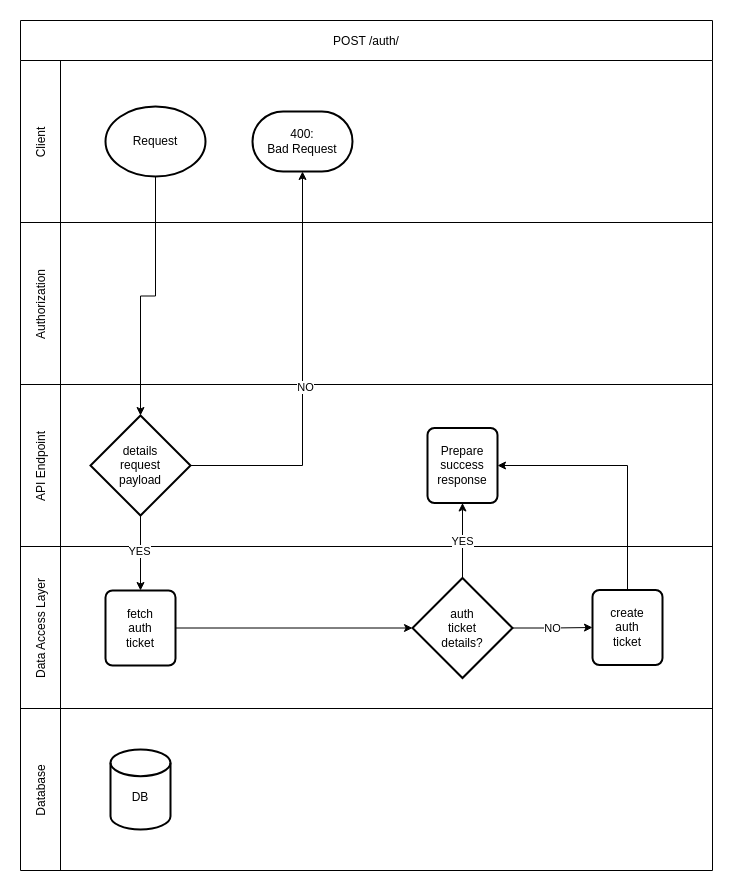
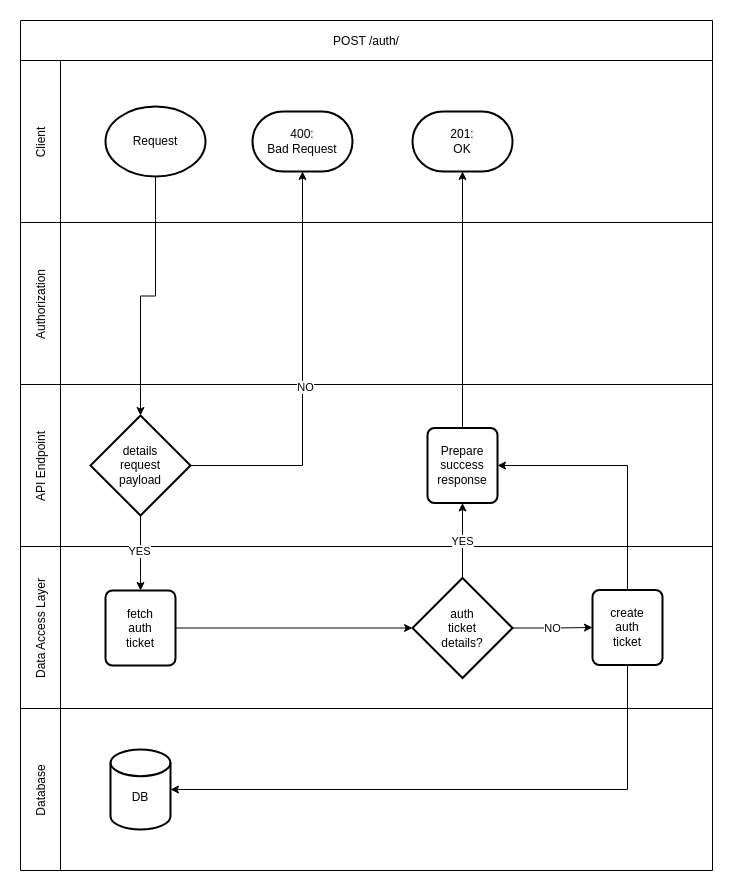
  <mxCell id="0" />
  <mxCell id="1" parent="0" />
  <mxCell id="2" value="POST /auth/" style="shape=table;childLayout=tableLayout;startSize=40;collapsible=0;recursiveResize=0;expand=0;" parent="1" vertex="1"><mxGeometry x="20" y="20" width="692" height="850" as="geometry" /></mxCell>
  <mxCell id="3" value="Client" style="shape=tableRow;horizontal=0;swimlaneHead=0;swimlaneBody=0;top=0;left=0;strokeColor=inherit;bottom=0;right=0;dropTarget=0;fontStyle=0;fillColor=none;points=[[0,0.5],[1,0.5]];portConstraint=eastwest;startSize=40;collapsible=0;recursiveResize=0;expand=0;" parent="2" vertex="1"><mxGeometry y="40" width="692" height="162" as="geometry" /></mxCell>
  <mxCell id="4" value="" style="swimlane;swimlaneHead=0;swimlaneBody=0;fontStyle=0;connectable=0;strokeColor=inherit;fillColor=none;startSize=0;collapsible=0;recursiveResize=0;expand=0;" parent="3" vertex="1"><mxGeometry x="40" width="652" height="162" as="geometry"><mxRectangle width="652" height="162" as="alternateBounds" /></mxGeometry></mxCell>
  <mxCell id="5" value="Request" style="strokeWidth=2;html=1;shape=mxgraph.flowchart.start_1;whiteSpace=wrap;" parent="4" vertex="1"><mxGeometry x="45" y="46" width="100" height="70" as="geometry" /></mxCell>
  <mxCell id="6" value="400:&lt;div&gt;Bad Request&lt;/div&gt;" style="strokeWidth=2;html=1;shape=mxgraph.flowchart.terminator;whiteSpace=wrap;" vertex="1" parent="4"><mxGeometry x="192" y="51" width="100" height="60" as="geometry" /></mxCell>
+ <mxCell id="7" value="201:&lt;div&gt;OK&lt;/div&gt;" style="strokeWidth=2;html=1;shape=mxgraph.flowchart.terminator;whiteSpace=wrap;" vertex="1" parent="4"><mxGeometry x="352" y="51" width="100" height="60" as="geometry" /></mxCell>
  <mxCell id="8" value="Authorization" style="shape=tableRow;horizontal=0;swimlaneHead=0;swimlaneBody=0;top=0;left=0;strokeColor=inherit;bottom=0;right=0;dropTarget=0;fontStyle=0;fillColor=none;points=[[0,0.5],[1,0.5]];portConstraint=eastwest;startSize=40;collapsible=0;recursiveResize=0;expand=0;" parent="2" vertex="1"><mxGeometry y="202" width="692" height="162" as="geometry" /></mxCell>
  <mxCell id="9" value="" style="swimlane;swimlaneHead=0;swimlaneBody=0;fontStyle=0;connectable=0;strokeColor=inherit;fillColor=none;startSize=0;collapsible=0;recursiveResize=0;expand=0;" parent="8" vertex="1"><mxGeometry x="40" width="652" height="162" as="geometry"><mxRectangle width="652" height="162" as="alternateBounds" /></mxGeometry></mxCell>
  <mxCell id="10" value="API Endpoint" style="shape=tableRow;horizontal=0;swimlaneHead=0;swimlaneBody=0;top=0;left=0;strokeColor=inherit;bottom=0;right=0;dropTarget=0;fontStyle=0;fillColor=none;points=[[0,0.5],[1,0.5]];portConstraint=eastwest;startSize=40;collapsible=0;recursiveResize=0;expand=0;" parent="2" vertex="1"><mxGeometry y="364" width="692" height="162" as="geometry" /></mxCell>
  <mxCell id="11" style="swimlane;swimlaneHead=0;swimlaneBody=0;fontStyle=0;connectable=0;strokeColor=inherit;fillColor=none;startSize=0;collapsible=0;recursiveResize=0;expand=0;" parent="10" vertex="1"><mxGeometry x="40" width="652" height="162" as="geometry"><mxRectangle width="652" height="162" as="alternateBounds" /></mxGeometry></mxCell>
  <mxCell id="12" value="details&lt;div&gt;request&lt;/div&gt;&lt;div&gt;payload&lt;/div&gt;" style="strokeWidth=2;html=1;shape=mxgraph.flowchart.decision;whiteSpace=wrap;" vertex="1" parent="11"><mxGeometry x="30" y="31" width="100" height="100" as="geometry" /></mxCell>
  <mxCell id="13" value="Prepare&lt;br&gt;success&lt;br&gt;response" style="rounded=1;whiteSpace=wrap;html=1;absoluteArcSize=1;arcSize=14;strokeWidth=2;shadow=0;glass=0;sketch=0;gradientColor=none;" vertex="1" parent="11"><mxGeometry x="367" y="43.5" width="70" height="75" as="geometry" /></mxCell>
  <mxCell id="14" value="Data Access Layer" style="shape=tableRow;horizontal=0;swimlaneHead=0;swimlaneBody=0;top=0;left=0;strokeColor=inherit;bottom=0;right=0;dropTarget=0;fontStyle=0;fillColor=none;points=[[0,0.5],[1,0.5]];portConstraint=eastwest;startSize=40;collapsible=0;recursiveResize=0;expand=0;" parent="2" vertex="1"><mxGeometry y="526" width="692" height="162" as="geometry" /></mxCell>
  <mxCell id="15" style="swimlane;swimlaneHead=0;swimlaneBody=0;fontStyle=0;connectable=0;strokeColor=inherit;fillColor=none;startSize=0;collapsible=0;recursiveResize=0;expand=0;" parent="14" vertex="1"><mxGeometry x="40" width="652" height="162" as="geometry"><mxRectangle width="652" height="162" as="alternateBounds" /></mxGeometry></mxCell>
  <mxCell id="16" style="edgeStyle=orthogonalEdgeStyle;rounded=0;orthogonalLoop=1;jettySize=auto;html=1;" edge="1" parent="15" source="17" target="19"><mxGeometry relative="1" as="geometry" /></mxCell>
  <mxCell id="17" value="fetch&lt;div&gt;auth&lt;/div&gt;&lt;div&gt;ticket&lt;/div&gt;" style="rounded=1;whiteSpace=wrap;html=1;absoluteArcSize=1;arcSize=14;strokeWidth=2;shadow=0;glass=0;sketch=0;gradientColor=none;" parent="15" vertex="1"><mxGeometry x="45" y="44" width="70" height="75" as="geometry" /></mxCell>
  <mxCell id="18" value="NO" style="edgeStyle=orthogonalEdgeStyle;rounded=0;orthogonalLoop=1;jettySize=auto;html=1;entryX=0;entryY=0.5;entryDx=0;entryDy=0;" edge="1" parent="15" source="19" target="20"><mxGeometry relative="1" as="geometry"><mxPoint x="372" y="87.235" as="targetPoint" /></mxGeometry></mxCell>
  <mxCell id="19" value="auth&lt;div&gt;ticket&lt;/div&gt;&lt;div&gt;details?&lt;/div&gt;" style="strokeWidth=2;html=1;shape=mxgraph.flowchart.decision;whiteSpace=wrap;" vertex="1" parent="15"><mxGeometry x="352" y="31.5" width="100" height="100" as="geometry" /></mxCell>
  <mxCell id="20" value="create&lt;div&gt;auth&lt;/div&gt;&lt;div&gt;ticket&lt;/div&gt;" style="rounded=1;whiteSpace=wrap;html=1;absoluteArcSize=1;arcSize=14;strokeWidth=2;shadow=0;glass=0;sketch=0;gradientColor=none;" vertex="1" parent="15"><mxGeometry x="532" y="43.5" width="70" height="75" as="geometry" /></mxCell>
  <mxCell id="21" value="Database" style="shape=tableRow;horizontal=0;swimlaneHead=0;swimlaneBody=0;top=0;left=0;strokeColor=inherit;bottom=0;right=0;dropTarget=0;fontStyle=0;fillColor=none;points=[[0,0.5],[1,0.5]];portConstraint=eastwest;startSize=40;collapsible=0;recursiveResize=0;expand=0;" parent="2" vertex="1"><mxGeometry y="688" width="692" height="162" as="geometry" /></mxCell>
  <mxCell id="22" style="swimlane;swimlaneHead=0;swimlaneBody=0;fontStyle=0;connectable=0;strokeColor=inherit;fillColor=none;startSize=0;collapsible=0;recursiveResize=0;expand=0;" parent="21" vertex="1"><mxGeometry x="40" width="652" height="162" as="geometry"><mxRectangle width="652" height="162" as="alternateBounds" /></mxGeometry></mxCell>
  <mxCell id="23" value="&lt;br&gt;DB" style="strokeWidth=2;html=1;shape=mxgraph.flowchart.database;whiteSpace=wrap;rounded=0;shadow=0;glass=0;sketch=0;gradientColor=none;" parent="22" vertex="1"><mxGeometry x="50" y="41" width="60" height="80" as="geometry" /></mxCell>
  <mxCell id="24" style="edgeStyle=orthogonalEdgeStyle;rounded=0;orthogonalLoop=1;jettySize=auto;html=1;entryX=0.5;entryY=1;entryDx=0;entryDy=0;entryPerimeter=0;" edge="1" parent="2" source="12" target="6"><mxGeometry relative="1" as="geometry" /></mxCell>
  <mxCell id="25" value="NO" style="edgeLabel;html=1;align=center;verticalAlign=middle;resizable=0;points=[];" vertex="1" connectable="0" parent="24"><mxGeometry x="-0.057" y="-2" relative="1" as="geometry"><mxPoint as="offset" /></mxGeometry></mxCell>
  <mxCell id="26" style="edgeStyle=orthogonalEdgeStyle;rounded=0;orthogonalLoop=1;jettySize=auto;html=1;entryX=0.5;entryY=0;entryDx=0;entryDy=0;exitX=0.5;exitY=1;exitDx=0;exitDy=0;exitPerimeter=0;" edge="1" parent="2" source="12" target="17"><mxGeometry relative="1" as="geometry" /></mxCell>
  <mxCell id="27" value="YES" style="edgeLabel;html=1;align=center;verticalAlign=middle;resizable=0;points=[];" vertex="1" connectable="0" parent="26"><mxGeometry x="-0.06" y="-2" relative="1" as="geometry"><mxPoint as="offset" /></mxGeometry></mxCell>
  <mxCell id="28" style="edgeStyle=orthogonalEdgeStyle;rounded=0;orthogonalLoop=1;jettySize=auto;html=1;entryX=0.5;entryY=0;entryDx=0;entryDy=0;entryPerimeter=0;" edge="1" parent="2" source="5" target="12"><mxGeometry relative="1" as="geometry"><mxPoint x="112" y="390" as="targetPoint" /></mxGeometry></mxCell>
  <mxCell id="29" style="edgeStyle=orthogonalEdgeStyle;rounded=0;orthogonalLoop=1;jettySize=auto;html=1;entryX=0.5;entryY=1;entryDx=0;entryDy=0;" edge="1" parent="2" source="19" target="13"><mxGeometry relative="1" as="geometry" /></mxCell>
  <mxCell id="30" value="YES" style="edgeLabel;html=1;align=center;verticalAlign=middle;resizable=0;points=[];" vertex="1" connectable="0" parent="29"><mxGeometry x="-0.008" y="1" relative="1" as="geometry"><mxPoint as="offset" /></mxGeometry></mxCell>
+ <mxCell id="31" style="edgeStyle=orthogonalEdgeStyle;rounded=0;orthogonalLoop=1;jettySize=auto;html=1;entryX=0.5;entryY=1;entryDx=0;entryDy=0;entryPerimeter=0;" edge="1" parent="2" source="13" target="7"><mxGeometry relative="1" as="geometry"><mxPoint x="442" y="220" as="targetPoint" /></mxGeometry></mxCell>
+ <mxCell id="32" style="edgeStyle=orthogonalEdgeStyle;rounded=0;orthogonalLoop=1;jettySize=auto;html=1;entryX=1;entryY=0.5;entryDx=0;entryDy=0;entryPerimeter=0;" edge="1" parent="2" source="20" target="23"><mxGeometry relative="1" as="geometry"><Array as="points"><mxPoint x="607" y="769" /></Array></mxGeometry></mxCell>
  <mxCell id="33" style="edgeStyle=orthogonalEdgeStyle;rounded=0;orthogonalLoop=1;jettySize=auto;html=1;entryX=1;entryY=0.5;entryDx=0;entryDy=0;" edge="1" parent="2" source="20" target="13"><mxGeometry relative="1" as="geometry"><Array as="points"><mxPoint x="607" y="445" /></Array></mxGeometry></mxCell>
